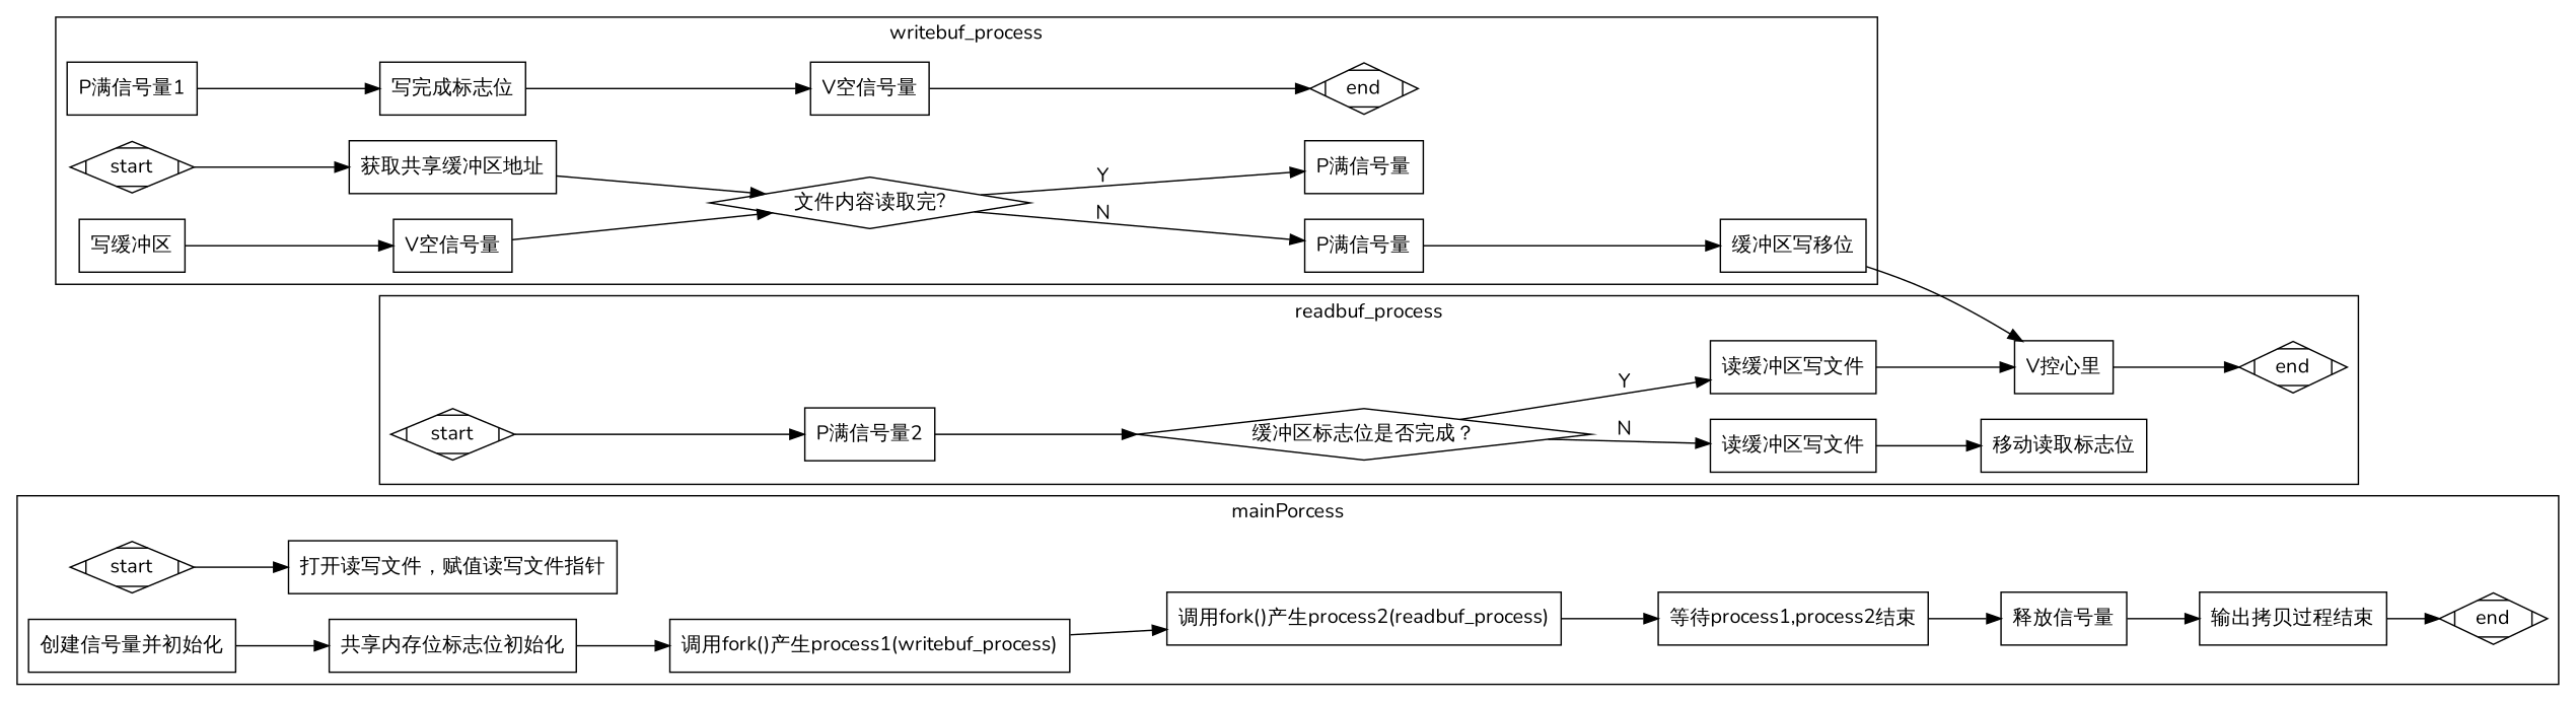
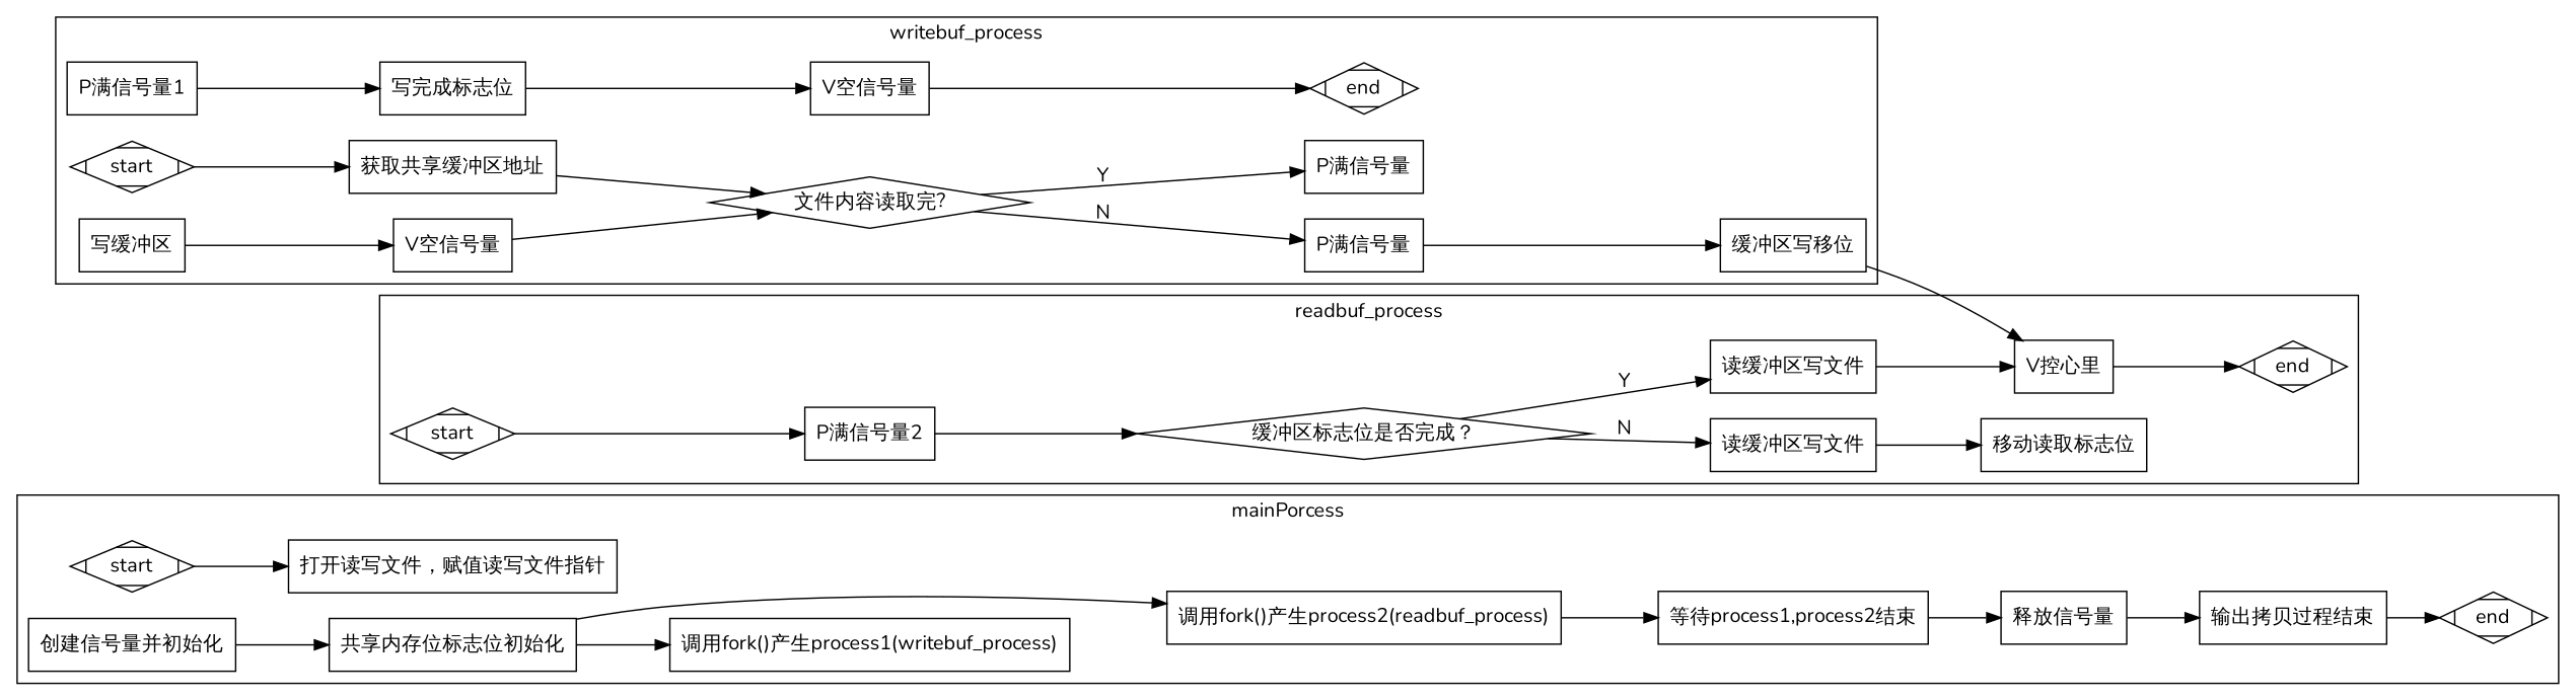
  digraph {
    fontname=Nunito
    rankdir=LR
    node [fontname=Nunito shape=record]
    edge [fontname=Nunito]
    start [shape=Mdiamond]
    "打开读写文件，赋值读写文件指针"
    end [shape=Mdiamond]
    "创建信号量并初始化"
    "共享内存位标志位初始化"
    "调用fork()产生process1(writebuf_process)"
    "调用fork()产生process2(readbuf_process)"
    "等待process1,process2结束"
    "释放信号量"
    "输出拷贝过程结束"
    n11 [label=start shape=Mdiamond]
    "获取共享缓冲区地址"
    n13 [label=end shape=Mdiamond]
    "文件内容读取完?" [shape=diamond]
    n15 [label="P满信号量"]
    "P满信号量"
    n17 [label="V空信号量"]
    "P满信号量1"
    "写完成标志位"
    "缓冲区写移位"
    "写缓冲区"
    "V空信号量"
    n23 [label=start shape=Mdiamond]
    "P满信号量2"
    n25 [label=end shape=Mdiamond]
    n26 [label="读缓冲区写文件"]
    "移动读取标志位"
    "缓冲区标志位是否完成？" [shape=diamond]
    "读缓冲区写文件"
    "V控心里"
    subgraph cluster_1 {
      label=mainPorcess
      start
      "打开读写文件，赋值读写文件指针"
      end
      "创建信号量并初始化"
      "共享内存位标志位初始化"
      "调用fork()产生process1(writebuf_process)"
      "调用fork()产生process2(readbuf_process)"
      "等待process1,process2结束"
      "释放信号量"
      "输出拷贝过程结束"
    }
    subgraph cluster_2 {
      label=writebuf_process
      n11
      "获取共享缓冲区地址"
      n13
      "文件内容读取完?"
      n15
      "P满信号量"
      n17
      "P满信号量1"
      "写完成标志位"
      "缓冲区写移位"
      "写缓冲区"
      "V空信号量"
    }
    subgraph cluster_3 {
      label=readbuf_process
      n23
      "P满信号量2"
      n25
      n26
      "移动读取标志位"
      "缓冲区标志位是否完成？"
      "读缓冲区写文件"
      "V控心里"
    }
    start -> "打开读写文件，赋值读写文件指针"
    "创建信号量并初始化" -> "共享内存位标志位初始化"
    "共享内存位标志位初始化" -> "调用fork()产生process1(writebuf_process)"
-   "调用fork()产生process1(writebuf_process)" -> "调用fork()产生process2(readbuf_process)"
+   "共享内存位标志位初始化" -> "调用fork()产生process2(readbuf_process)"
    "调用fork()产生process2(readbuf_process)" -> "等待process1,process2结束"
    "等待process1,process2结束" -> "释放信号量"
    "释放信号量" -> "输出拷贝过程结束"
    "输出拷贝过程结束" -> end
    n11 -> "获取共享缓冲区地址"
    "获取共享缓冲区地址" -> "文件内容读取完?"
    "文件内容读取完?" -> n15 [label=Y]
    "文件内容读取完?" -> "P满信号量" [label=N]
    "P满信号量" -> "缓冲区写移位"
    n17 -> n13
    "P满信号量1" -> "写完成标志位"
    "写完成标志位" -> n17
    "缓冲区写移位" -> "V控心里"
    "写缓冲区" -> "V空信号量"
    "V空信号量" -> "文件内容读取完?"
    n23 -> "P满信号量2"
    "P满信号量2" -> "缓冲区标志位是否完成？"
    n26 -> "移动读取标志位"
    "缓冲区标志位是否完成？" -> n26 [label=N]
    "缓冲区标志位是否完成？" -> "读缓冲区写文件" [label=Y]
    "读缓冲区写文件" -> "V控心里"
    "V控心里" -> n25
  }
